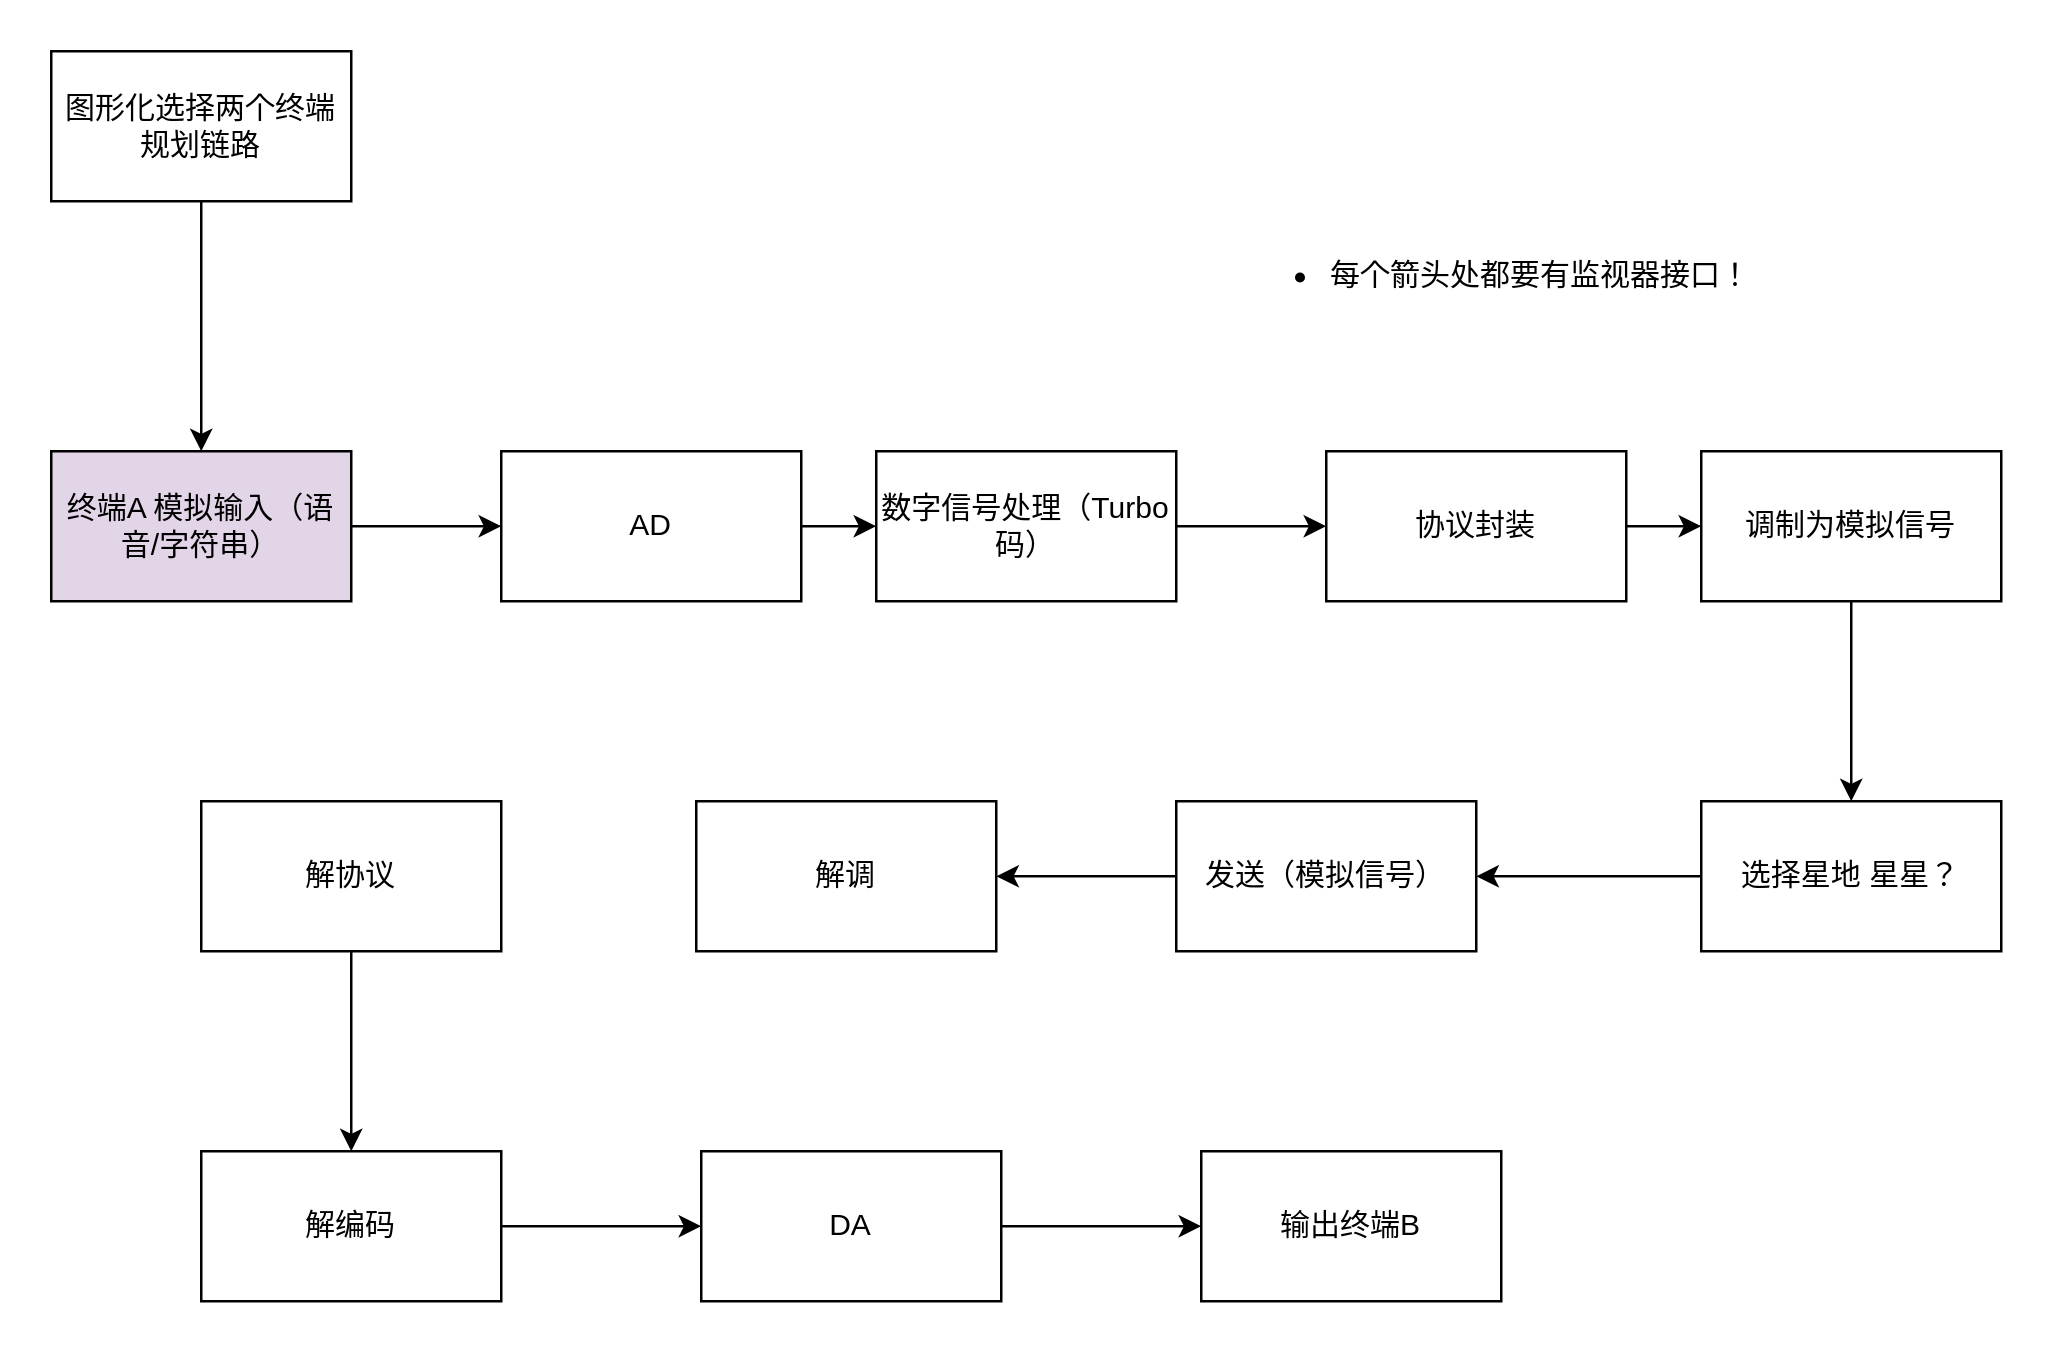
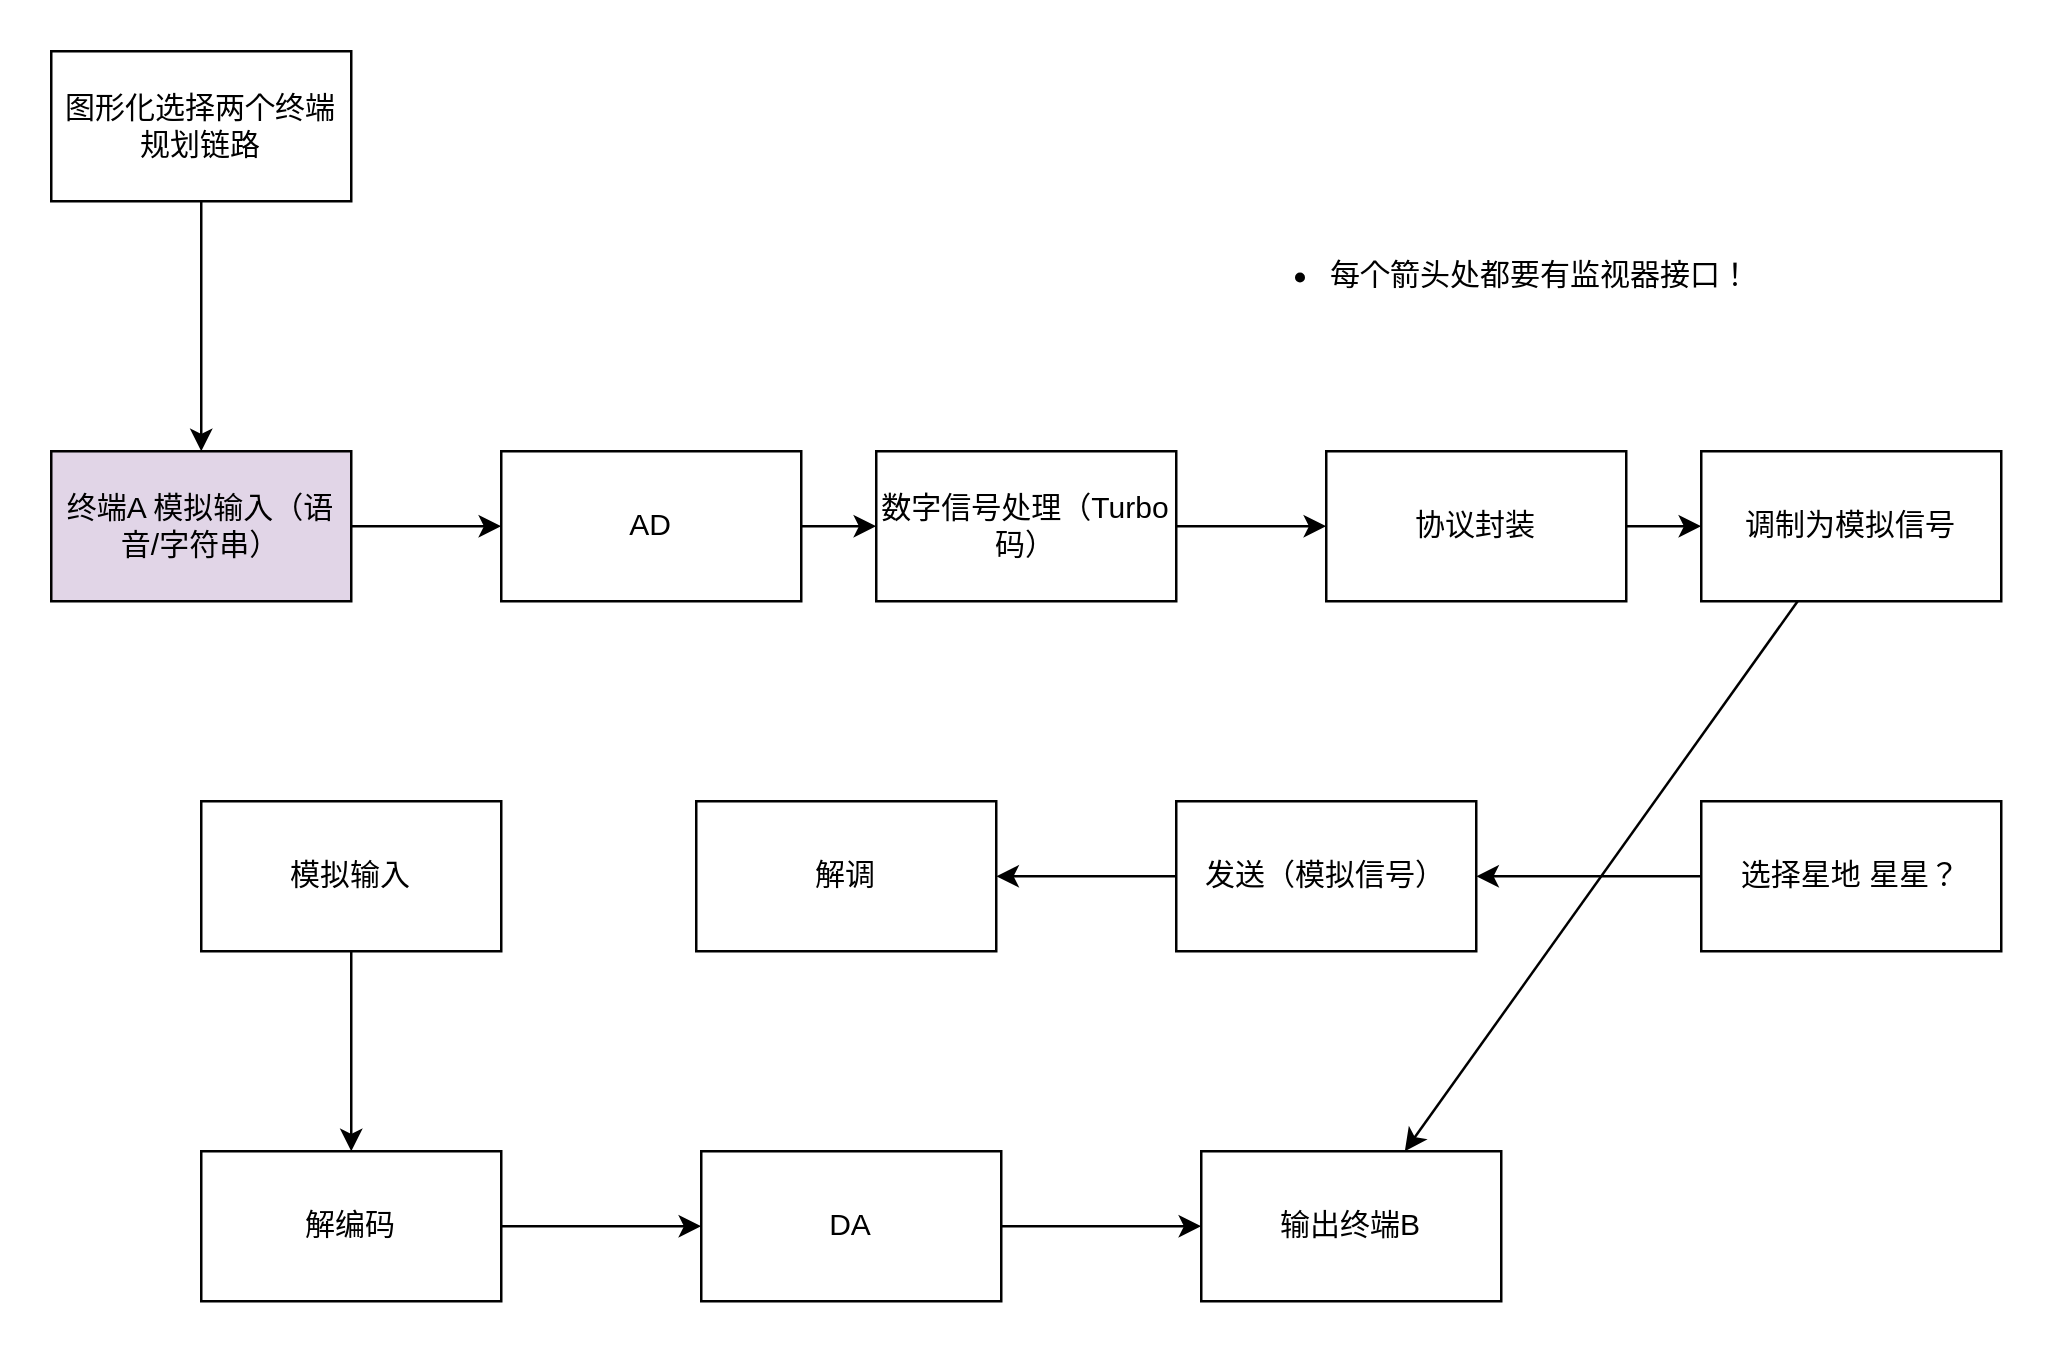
  <mxCell id="0" />
  <mxCell id="1" parent="0" />
  <mxCell id="2" value="" style="edgeStyle=none;html=1;" edge="1" parent="1" source="3" target="5"><mxGeometry relative="1" as="geometry" /></mxCell>
  <mxCell id="3" value="终端A 模拟输入（语音/字符串）" style="rounded=0;whiteSpace=wrap;html=1;fillColor=#e1d5e7;" vertex="1" parent="1"><mxGeometry x="20" y="180" width="120" height="60" as="geometry" /></mxCell>
  <mxCell id="4" value="" style="edgeStyle=none;html=1;" edge="1" parent="1" source="5" target="7"><mxGeometry relative="1" as="geometry" /></mxCell>
  <mxCell id="5" value="AD" style="whiteSpace=wrap;html=1;rounded=0;" vertex="1" parent="1"><mxGeometry x="200" y="180" width="120" height="60" as="geometry" /></mxCell>
  <mxCell id="6" value="" style="edgeStyle=none;html=1;" edge="1" parent="1" source="7" target="9"><mxGeometry relative="1" as="geometry" /></mxCell>
  <mxCell id="7" value="数字信号处理（Turbo码）" style="whiteSpace=wrap;html=1;rounded=0;" vertex="1" parent="1"><mxGeometry x="350" y="180" width="120" height="60" as="geometry" /></mxCell>
  <mxCell id="8" value="" style="edgeStyle=none;html=1;" edge="1" parent="1" source="9" target="11"><mxGeometry relative="1" as="geometry" /></mxCell>
  <mxCell id="9" value="协议封装" style="whiteSpace=wrap;html=1;rounded=0;" vertex="1" parent="1"><mxGeometry x="530" y="180" width="120" height="60" as="geometry" /></mxCell>
- <mxCell id="10" value="" style="edgeStyle=none;html=1;" edge="1" parent="1" source="11" target="13"><mxGeometry relative="1" as="geometry" /></mxCell>
+ <mxCell id="10" value="" style="edgeStyle=none;html=1;" edge="1" parent="1" source="11" target="23"><mxGeometry relative="1" as="geometry" /></mxCell>
  <mxCell id="11" value="调制为模拟信号" style="whiteSpace=wrap;html=1;rounded=0;" vertex="1" parent="1"><mxGeometry x="680" y="180" width="120" height="60" as="geometry" /></mxCell>
  <mxCell id="12" value="" style="edgeStyle=none;html=1;" edge="1" parent="1" source="13" target="15"><mxGeometry relative="1" as="geometry" /></mxCell>
  <mxCell id="13" value="选择星地 星星？" style="whiteSpace=wrap;html=1;rounded=0;" vertex="1" parent="1"><mxGeometry x="680" y="320" width="120" height="60" as="geometry" /></mxCell>
  <mxCell id="14" value="" style="edgeStyle=none;html=1;" edge="1" parent="1" source="15" target="16"><mxGeometry relative="1" as="geometry" /></mxCell>
  <mxCell id="15" value="发送（模拟信号）" style="whiteSpace=wrap;html=1;rounded=0;" vertex="1" parent="1"><mxGeometry x="470" y="320" width="120" height="60" as="geometry" /></mxCell>
  <mxCell id="16" value="&lt;div&gt;&lt;span style=&quot;background-color: transparent;&quot;&gt;解调&lt;/span&gt;&lt;/div&gt;" style="whiteSpace=wrap;html=1;rounded=0;" vertex="1" parent="1"><mxGeometry x="278" y="320" width="120" height="60" as="geometry" /></mxCell>
  <mxCell id="17" value="" style="edgeStyle=none;html=1;" edge="1" parent="1" source="18" target="20"><mxGeometry relative="1" as="geometry" /></mxCell>
- <mxCell id="18" value="解协议" style="whiteSpace=wrap;html=1;rounded=0;" vertex="1" parent="1"><mxGeometry x="80" y="320" width="120" height="60" as="geometry" /></mxCell>
+ <mxCell id="18" value="模拟输入" style="whiteSpace=wrap;html=1;rounded=0;" vertex="1" parent="1"><mxGeometry x="80" y="320" width="120" height="60" as="geometry" /></mxCell>
  <mxCell id="19" value="" style="edgeStyle=none;html=1;" edge="1" parent="1" source="20" target="22"><mxGeometry relative="1" as="geometry" /></mxCell>
  <mxCell id="20" value="解编码" style="whiteSpace=wrap;html=1;rounded=0;" vertex="1" parent="1"><mxGeometry x="80" y="460" width="120" height="60" as="geometry" /></mxCell>
  <mxCell id="21" value="" style="edgeStyle=none;html=1;" edge="1" parent="1" source="22" target="23"><mxGeometry relative="1" as="geometry" /></mxCell>
  <mxCell id="22" value="DA" style="whiteSpace=wrap;html=1;rounded=0;" vertex="1" parent="1"><mxGeometry x="280" y="460" width="120" height="60" as="geometry" /></mxCell>
  <mxCell id="23" value="输出终端B" style="whiteSpace=wrap;html=1;rounded=0;" vertex="1" parent="1"><mxGeometry x="480" y="460" width="120" height="60" as="geometry" /></mxCell>
  <mxCell id="24" value="&lt;ul&gt;&lt;li&gt;每个箭头处都要有监视器接口！&lt;/li&gt;&lt;/ul&gt;" style="text;strokeColor=none;fillColor=none;html=1;whiteSpace=wrap;verticalAlign=middle;overflow=hidden;" vertex="1" parent="1"><mxGeometry x="490" y="80" width="220" height="60" as="geometry" /></mxCell>
  <mxCell id="25" style="edgeStyle=none;html=1;exitX=0.5;exitY=1;exitDx=0;exitDy=0;entryX=0.5;entryY=0;entryDx=0;entryDy=0;" edge="1" parent="1" source="26" target="3"><mxGeometry relative="1" as="geometry" /></mxCell>
  <mxCell id="26" value="图形化选择两个终端&lt;br&gt;规划链路" style="rounded=0;whiteSpace=wrap;html=1;" vertex="1" parent="1"><mxGeometry x="20" y="20" width="120" height="60" as="geometry" /></mxCell>
